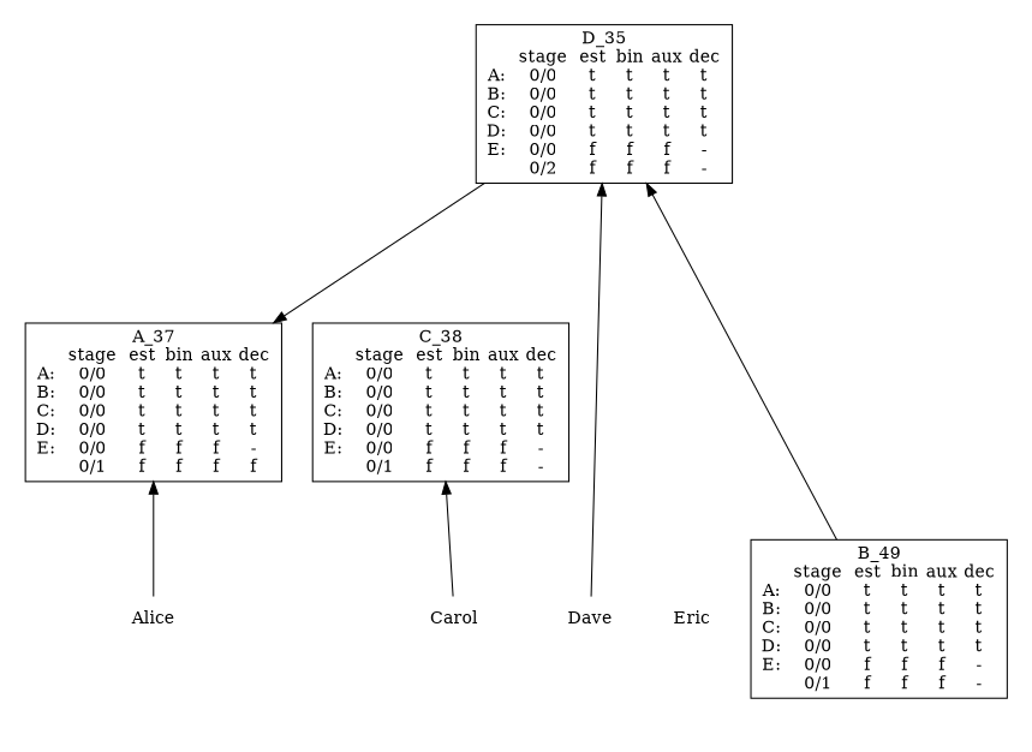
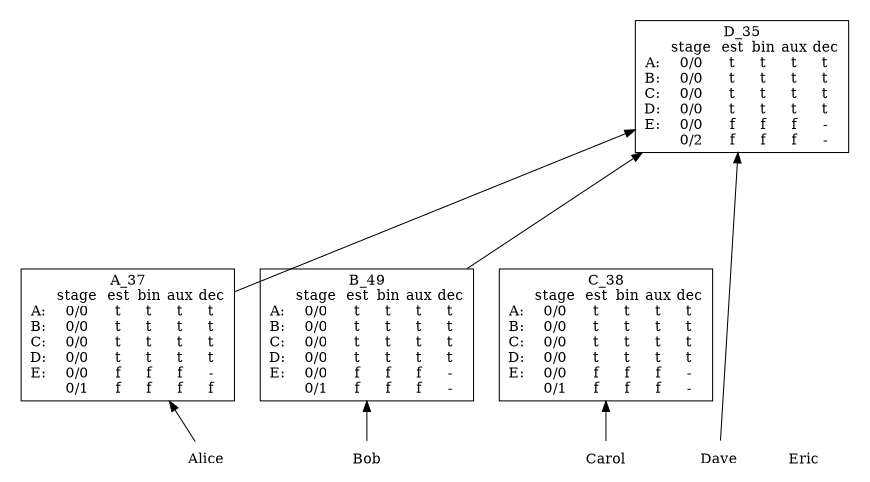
  digraph {
    rankdir=BT
    splines=false
    style=invis
    node [color=white style=filled]
    Alice
+   Bob
    Carol
    Dave
    Eric
    n6 [fillcolor=white label=<<table border="0" cellborder="0" cellpadding="0" cellspacing="0"> <tr><td colspan="6">A_37</td></tr> <tr><td></td><td width="50">stage</td><td width="30">est</td><td width="30">bin</td><td width="30">aux</td><td width="30">dec</td></tr> <tr><td>A: </td><td>0/0</td><td>t</td><td>t</td><td>t</td><td>t</td></tr> <tr><td>B: </td><td>0/0</td><td>t</td><td>t</td><td>t</td><td>t</td></tr> <tr><td>C: </td><td>0/0</td><td>t</td><td>t</td><td>t</td><td>t</td></tr> <tr><td>D: </td><td>0/0</td><td>t</td><td>t</td><td>t</td><td>t</td></tr> <tr><td>E: </td><td>0/0</td><td>f</td><td>f</td><td>f</td><td>-</td></tr> <tr><td>   </td><td>0/1</td><td>f</td><td>f</td><td>f</td><td>f</td></tr></table>> shape=rectangle color="" style=""]
    n7 [fillcolor=white label=<<table border="0" cellborder="0" cellpadding="0" cellspacing="0"> <tr><td colspan="6">B_49</td></tr> <tr><td></td><td width="50">stage</td><td width="30">est</td><td width="30">bin</td><td width="30">aux</td><td width="30">dec</td></tr> <tr><td>A: </td><td>0/0</td><td>t</td><td>t</td><td>t</td><td>t</td></tr> <tr><td>B: </td><td>0/0</td><td>t</td><td>t</td><td>t</td><td>t</td></tr> <tr><td>C: </td><td>0/0</td><td>t</td><td>t</td><td>t</td><td>t</td></tr> <tr><td>D: </td><td>0/0</td><td>t</td><td>t</td><td>t</td><td>t</td></tr> <tr><td>E: </td><td>0/0</td><td>f</td><td>f</td><td>f</td><td>-</td></tr> <tr><td>   </td><td>0/1</td><td>f</td><td>f</td><td>f</td><td>-</td></tr></table>> shape=rectangle color="" style=""]
    n8 [fillcolor=white label=<<table border="0" cellborder="0" cellpadding="0" cellspacing="0"> <tr><td colspan="6">C_38</td></tr> <tr><td></td><td width="50">stage</td><td width="30">est</td><td width="30">bin</td><td width="30">aux</td><td width="30">dec</td></tr> <tr><td>A: </td><td>0/0</td><td>t</td><td>t</td><td>t</td><td>t</td></tr> <tr><td>B: </td><td>0/0</td><td>t</td><td>t</td><td>t</td><td>t</td></tr> <tr><td>C: </td><td>0/0</td><td>t</td><td>t</td><td>t</td><td>t</td></tr> <tr><td>D: </td><td>0/0</td><td>t</td><td>t</td><td>t</td><td>t</td></tr> <tr><td>E: </td><td>0/0</td><td>f</td><td>f</td><td>f</td><td>-</td></tr> <tr><td>   </td><td>0/1</td><td>f</td><td>f</td><td>f</td><td>-</td></tr></table>> shape=rectangle color="" style=""]
    n9 [fillcolor=white label=<<table border="0" cellborder="0" cellpadding="0" cellspacing="0"> <tr><td colspan="6">D_35</td></tr> <tr><td></td><td width="50">stage</td><td width="30">est</td><td width="30">bin</td><td width="30">aux</td><td width="30">dec</td></tr> <tr><td>A: </td><td>0/0</td><td>t</td><td>t</td><td>t</td><td>t</td></tr> <tr><td>B: </td><td>0/0</td><td>t</td><td>t</td><td>t</td><td>t</td></tr> <tr><td>C: </td><td>0/0</td><td>t</td><td>t</td><td>t</td><td>t</td></tr> <tr><td>D: </td><td>0/0</td><td>t</td><td>t</td><td>t</td><td>t</td></tr> <tr><td>E: </td><td>0/0</td><td>f</td><td>f</td><td>f</td><td>-</td></tr> <tr><td>   </td><td>0/2</td><td>f</td><td>f</td><td>f</td><td>-</td></tr></table>> shape=rectangle color="" style=""]
    subgraph sub_1 {
      rank=same
      Alice
+     Bob
      Carol
      Dave
      Eric
    }
    subgraph cluster_2 {
      label=Alice
      n6
    }
    subgraph cluster_3 {
      label=Bob
      n7
    }
    subgraph cluster_4 {
      label=Carol
      n8
    }
    subgraph cluster_5 {
      label=Dave
      n9
    }
    subgraph cluster_6 {
      label=Eric
    }
+   Alice -> Bob [style=invis]
    Alice -> n6 [minlen=1]
+   Bob -> Carol [style=invis]
+   Bob -> n7 [minlen=1]
    Carol -> Dave [style=invis]
    Carol -> n8 [minlen=1]
    Dave -> Eric [style=invis]
    Dave -> n9 [minlen=4]
    n7 -> n9 [constraint=false]
-   n9 -> n6 [constraint=false]
+   n6 -> n9 [constraint=false]
  }
